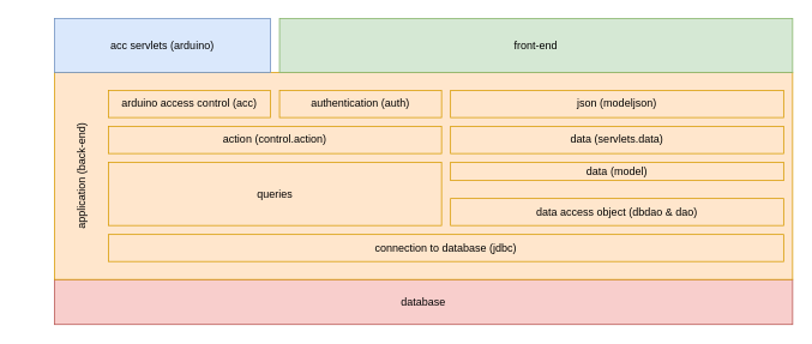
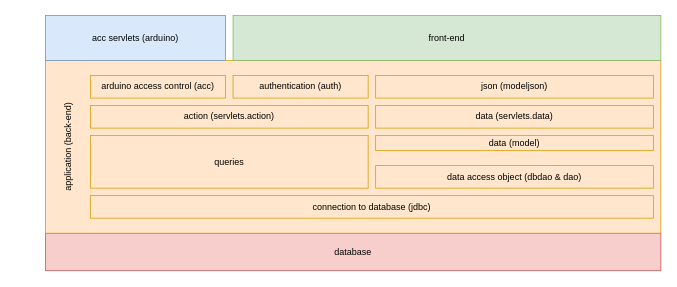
  <mxCell id="0" />
  <mxCell id="1" parent="0" />
  <mxCell id="2" value="&lt;span style=&quot;white-space: normal&quot;&gt;database&lt;/span&gt;" style="rounded=0;whiteSpace=wrap;html=1;fillColor=#f8cecc;strokeColor=#b85450;" parent="1" vertex="1"><mxGeometry x="60" y="310" width="820" height="50" as="geometry" /></mxCell>
  <mxCell id="3" value="" style="rounded=0;whiteSpace=wrap;html=1;fillColor=#ffe6cc;strokeColor=#d79b00;" parent="1" vertex="1"><mxGeometry x="60" y="80" width="820" height="230" as="geometry" /></mxCell>
  <mxCell id="4" value="application (back-end)" style="text;html=1;strokeColor=none;fillColor=none;align=center;verticalAlign=middle;whiteSpace=wrap;rounded=0;rotation=-90;" parent="1" vertex="1"><mxGeometry x="20" y="185" width="140" height="20" as="geometry" /></mxCell>
  <mxCell id="5" value="connection to database (jdbc)" style="rounded=0;whiteSpace=wrap;html=1;fillColor=#ffe6cc;strokeColor=#d79b00;" parent="1" vertex="1"><mxGeometry x="120" y="260" width="750" height="30" as="geometry" /></mxCell>
  <mxCell id="6" value="data access object (dbdao &amp;amp; dao)" style="rounded=0;whiteSpace=wrap;html=1;fillColor=#ffe6cc;strokeColor=#d79b00;" parent="1" vertex="1"><mxGeometry x="500" y="220" width="370" height="30" as="geometry" /></mxCell>
  <mxCell id="7" value="data (model)" style="rounded=0;whiteSpace=wrap;html=1;fillColor=#ffe6cc;strokeColor=#d79b00;" parent="1" vertex="1"><mxGeometry x="500" y="180" width="370" height="20" as="geometry" /></mxCell>
- <mxCell id="8" value="action (control.action)" style="rounded=0;whiteSpace=wrap;html=1;fillColor=#ffe6cc;strokeColor=#d79b00;" parent="1" vertex="1"><mxGeometry x="120" y="140" width="370" height="30" as="geometry" /></mxCell>
+ <mxCell id="8" value="action (servlets.action)" style="rounded=0;whiteSpace=wrap;html=1;fillColor=#ffe6cc;strokeColor=#d79b00;" parent="1" vertex="1"><mxGeometry x="120" y="140" width="370" height="30" as="geometry" /></mxCell>
  <mxCell id="9" value="data (servlets.data)" style="rounded=0;whiteSpace=wrap;html=1;fillColor=#ffe6cc;strokeColor=#d79b00;" parent="1" vertex="1"><mxGeometry x="500" y="140" width="370" height="30" as="geometry" /></mxCell>
  <mxCell id="10" value="authentication (auth)" style="rounded=0;whiteSpace=wrap;html=1;fillColor=#ffe6cc;strokeColor=#d79b00;" parent="1" vertex="1"><mxGeometry x="310" y="100" width="180" height="30" as="geometry" /></mxCell>
  <mxCell id="11" value="json (modeljson)" style="rounded=0;whiteSpace=wrap;html=1;fillColor=#ffe6cc;strokeColor=#d79b00;" parent="1" vertex="1"><mxGeometry x="500" y="100" width="370" height="30" as="geometry" /></mxCell>
  <mxCell id="12" value="arduino access control (acc)" style="rounded=0;whiteSpace=wrap;html=1;fillColor=#ffe6cc;strokeColor=#d79b00;" parent="1" vertex="1"><mxGeometry x="120" y="100" width="180" height="30" as="geometry" /></mxCell>
  <mxCell id="13" value="&lt;span style=&quot;white-space: normal&quot;&gt;front-end&lt;/span&gt;" style="rounded=0;whiteSpace=wrap;html=1;fillColor=#d5e8d4;strokeColor=#82b366;" parent="1" vertex="1"><mxGeometry x="310" y="20" width="570" height="60" as="geometry" /></mxCell>
  <mxCell id="14" value="&lt;span style=&quot;white-space: normal&quot;&gt;acc servlets (arduino)&lt;/span&gt;" style="rounded=0;whiteSpace=wrap;html=1;fillColor=#dae8fc;strokeColor=#6c8ebf;" parent="1" vertex="1"><mxGeometry x="60" y="20" width="240" height="60" as="geometry" /></mxCell>
  <mxCell id="15" value="queries" style="rounded=0;whiteSpace=wrap;html=1;fillColor=#ffe6cc;strokeColor=#d79b00;" parent="1" vertex="1"><mxGeometry x="120" y="180" width="370" height="70" as="geometry" /></mxCell>
